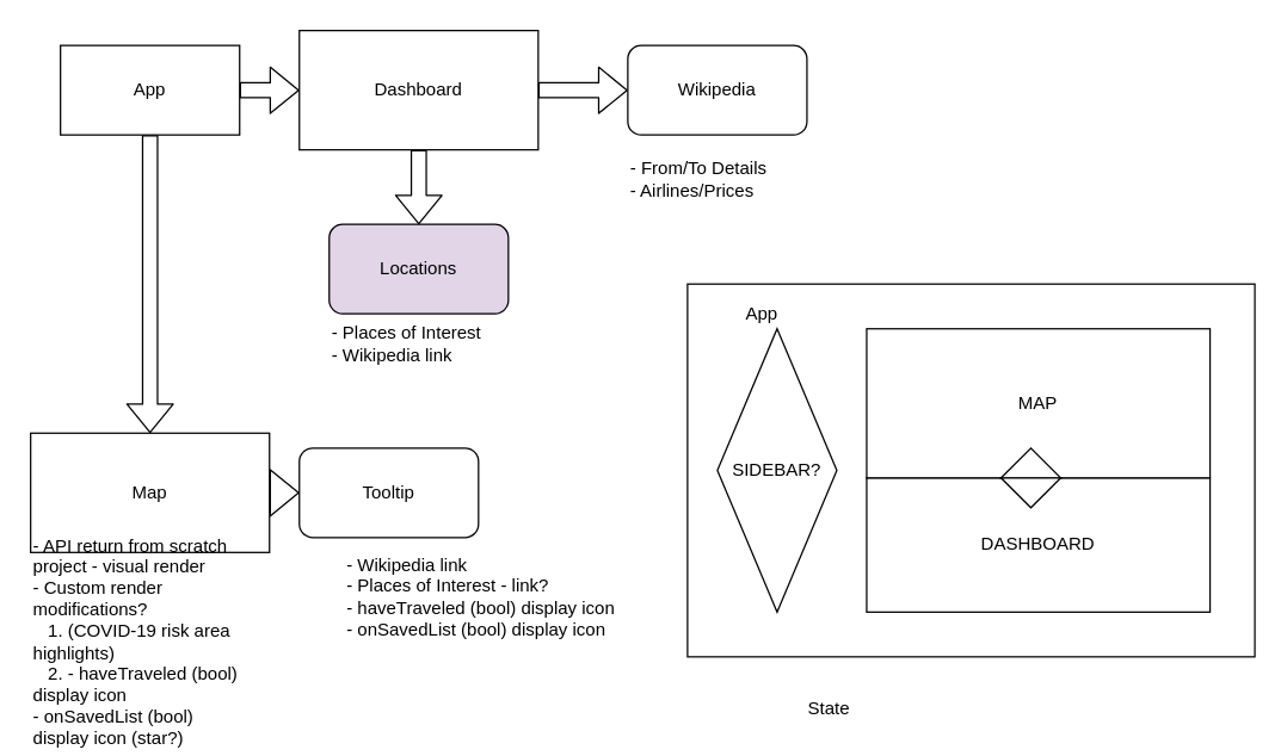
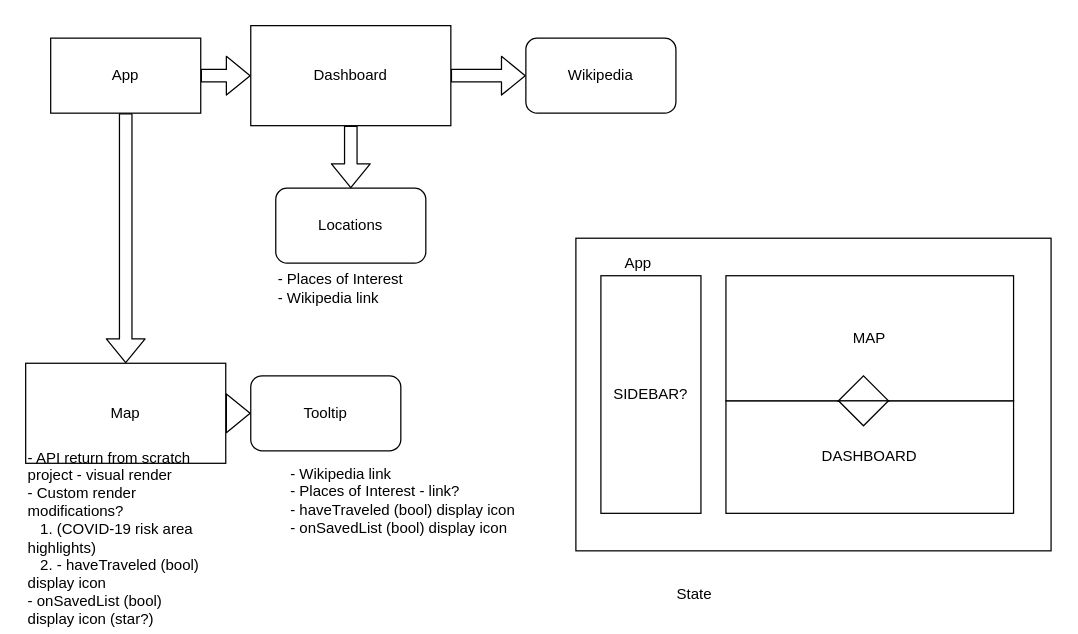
  <mxCell id="0" />
  <mxCell id="1" parent="0" />
  <mxCell id="2" value="" style="edgeStyle=none;shape=flexArrow;html=1;" edge="1" parent="1" source="4" target="7"><mxGeometry relative="1" as="geometry" /></mxCell>
  <mxCell id="3" value="" style="edgeStyle=none;shape=flexArrow;html=1;" edge="1" parent="1" source="4" target="11"><mxGeometry relative="1" as="geometry" /></mxCell>
  <mxCell id="4" value="App" style="rounded=0;whiteSpace=wrap;html=1;" vertex="1" parent="1"><mxGeometry x="40" y="30" width="120" height="60" as="geometry" /></mxCell>
  <mxCell id="5" value="" style="edgeStyle=none;shape=flexArrow;html=1;" edge="1" parent="1" source="7" target="9"><mxGeometry relative="1" as="geometry" /></mxCell>
  <mxCell id="6" value="" style="edgeStyle=none;shape=flexArrow;html=1;" edge="1" parent="1" source="7" target="12"><mxGeometry relative="1" as="geometry" /></mxCell>
  <mxCell id="7" value="Dashboard" style="rounded=0;whiteSpace=wrap;html=1;" vertex="1" parent="1"><mxGeometry x="200" y="20" width="160" height="80" as="geometry" /></mxCell>
  <mxCell id="8" value="Tooltip" style="rounded=1;whiteSpace=wrap;html=1;" vertex="1" parent="1"><mxGeometry x="200" y="300" width="120" height="60" as="geometry" /></mxCell>
  <mxCell id="9" value="Wikipedia" style="rounded=1;whiteSpace=wrap;html=1;" vertex="1" parent="1"><mxGeometry x="420" y="30" width="120" height="60" as="geometry" /></mxCell>
  <mxCell id="10" value="" style="edgeStyle=none;shape=flexArrow;html=1;" edge="1" parent="1" source="11" target="8"><mxGeometry relative="1" as="geometry" /></mxCell>
  <mxCell id="11" value="Map" style="rounded=0;whiteSpace=wrap;html=1;" vertex="1" parent="1"><mxGeometry x="20" y="290" width="160" height="80" as="geometry" /></mxCell>
- <mxCell id="12" value="Locations" style="rounded=1;whiteSpace=wrap;html=1;fillColor=#e1d5e7;" vertex="1" parent="1"><mxGeometry x="220" y="150" width="120" height="60" as="geometry" /></mxCell>
+ <mxCell id="12" value="Locations" style="rounded=1;whiteSpace=wrap;html=1;" vertex="1" parent="1"><mxGeometry x="220" y="150" width="120" height="60" as="geometry" /></mxCell>
  <mxCell id="13" value="- Wikipedia link&lt;br&gt;- Places of Interest - link?&lt;br&gt;- haveTraveled (bool) display icon&lt;br&gt;- onSavedList (bool) display icon" style="text;html=1;strokeColor=none;fillColor=none;align=left;verticalAlign=middle;whiteSpace=wrap;rounded=0;" vertex="1" parent="1"><mxGeometry x="230" y="370" width="200" height="60" as="geometry" /></mxCell>
  <mxCell id="14" value="- API return from scratch project - visual render&lt;br&gt;- Custom render modifications?&lt;br&gt;&amp;nbsp; &amp;nbsp;1.&amp;nbsp;(COVID-19 risk area highlights)&lt;br&gt;&amp;nbsp; &amp;nbsp;2. - haveTraveled (bool) display icon&lt;br&gt;- onSavedList (bool) display icon (star?)" style="text;html=1;strokeColor=none;fillColor=none;align=left;verticalAlign=middle;whiteSpace=wrap;rounded=0;" vertex="1" parent="1"><mxGeometry x="20" y="380" width="150" height="100" as="geometry" /></mxCell>
- <mxCell id="15" value="- From/To Details&lt;br&gt;- Airlines/Prices&lt;br&gt;" style="text;html=1;strokeColor=none;fillColor=none;align=left;verticalAlign=middle;whiteSpace=wrap;rounded=0;" vertex="1" parent="1"><mxGeometry x="420" y="90" width="200" height="60" as="geometry" /></mxCell>
  <mxCell id="16" value="- Places of Interest&lt;br&gt;- Wikipedia link&lt;br&gt;" style="text;html=1;strokeColor=none;fillColor=none;align=left;verticalAlign=middle;whiteSpace=wrap;rounded=0;" vertex="1" parent="1"><mxGeometry x="220" y="200" width="200" height="60" as="geometry" /></mxCell>
  <mxCell id="17" value="" style="rounded=0;whiteSpace=wrap;html=1;" vertex="1" parent="1"><mxGeometry x="460" y="190" width="380" height="250" as="geometry" /></mxCell>
  <mxCell id="18" value="DASHBOARD" style="rounded=0;whiteSpace=wrap;html=1;" vertex="1" parent="1"><mxGeometry x="580" y="320" width="230" height="90" as="geometry" /></mxCell>
  <mxCell id="19" value="MAP" style="rounded=0;whiteSpace=wrap;html=1;" vertex="1" parent="1"><mxGeometry x="580" y="220" width="230" height="100" as="geometry" /></mxCell>
  <mxCell id="20" value="App" style="text;html=1;strokeColor=none;fillColor=none;align=center;verticalAlign=middle;whiteSpace=wrap;rounded=0;" vertex="1" parent="1"><mxGeometry x="490" y="200" width="40" height="20" as="geometry" /></mxCell>
- <mxCell id="21" value="SIDEBAR?" style="rhombus;whiteSpace=wrap;html=1;" vertex="1" parent="1"><mxGeometry x="480" y="220" width="80" height="190" as="geometry" /></mxCell>
+ <mxCell id="21" value="SIDEBAR?" style="rounded=0;whiteSpace=wrap;html=1;" vertex="1" parent="1"><mxGeometry x="480" y="220" width="80" height="190" as="geometry" /></mxCell>
  <mxCell id="22" value="" style="triangle;whiteSpace=wrap;html=1;direction=north;" vertex="1" parent="1"><mxGeometry x="670" y="300" width="40" height="20" as="geometry" /></mxCell>
  <mxCell id="23" value="" style="triangle;whiteSpace=wrap;html=1;direction=south;" vertex="1" parent="1"><mxGeometry x="670" y="320" width="40" height="20" as="geometry" /></mxCell>
  <mxCell id="24" value="State" style="text;html=1;strokeColor=none;fillColor=none;align=center;verticalAlign=middle;whiteSpace=wrap;rounded=0;" vertex="1" parent="1"><mxGeometry x="535" y="465" width="40" height="20" as="geometry" /></mxCell>
